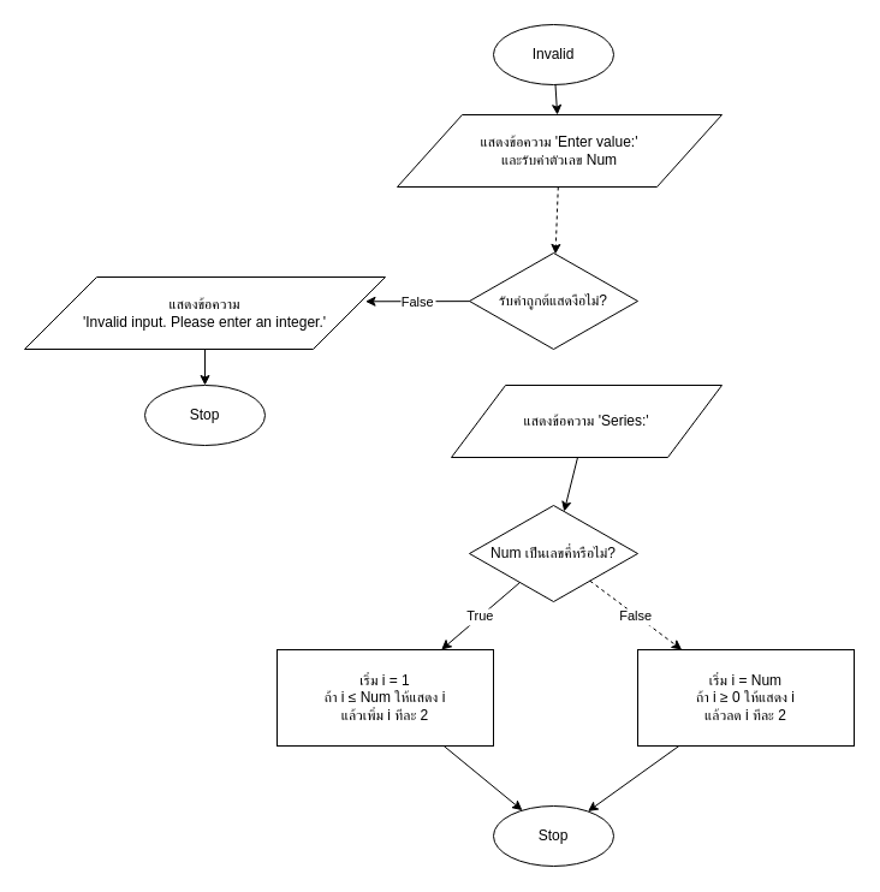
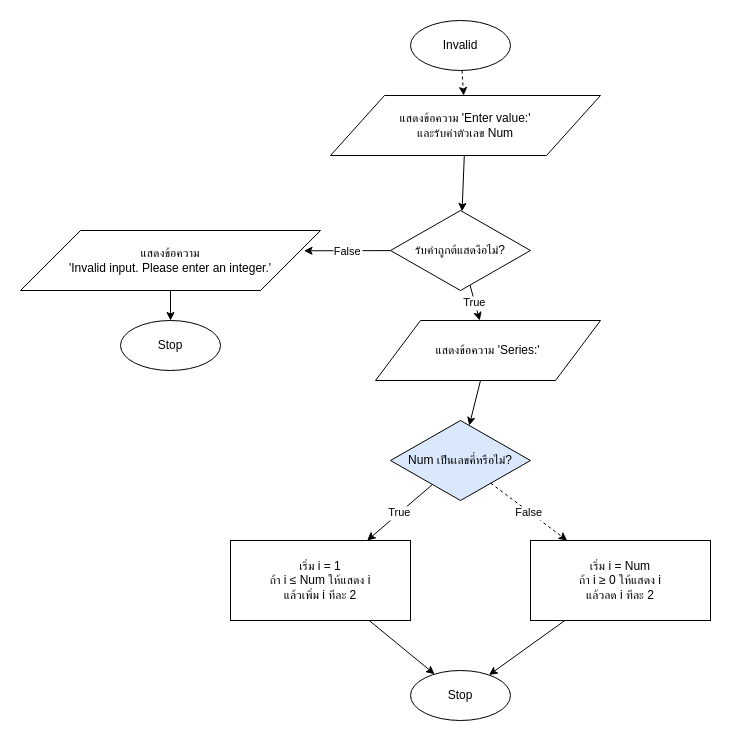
  <mxCell id="0" />
  <mxCell id="1" parent="0" />
  <mxCell id="2" value="Invalid" style="ellipse;whiteSpace=wrap;html=1;aspect=fixed;" vertex="1" parent="1"><mxGeometry x="410" y="20" width="100" height="50" as="geometry" /></mxCell>
  <mxCell id="3" value="แสดงข้อความ 'Enter value:'&#10;และรับค่าตัวเลข Num" style="shape=parallelogram;whiteSpace=wrap;html=1;" vertex="1" parent="1"><mxGeometry x="330" y="95" width="270" height="60" as="geometry" /></mxCell>
  <mxCell id="4" value="รับค่าถูกต้แสดงือไม่?" style="rhombus;whiteSpace=wrap;html=1;aspect=fixed;" vertex="1" parent="1"><mxGeometry x="390" y="210" width="140" height="80" as="geometry" /></mxCell>
  <mxCell id="5" value="แสดงข้อความ&#10;'Invalid input. Please enter an integer.'" style="shape=parallelogram;whiteSpace=wrap;html=1;" vertex="1" parent="1"><mxGeometry x="20" y="230" width="300" height="60" as="geometry" /></mxCell>
  <mxCell id="6" value="Stop" style="ellipse;whiteSpace=wrap;html=1;aspect=fixed;" vertex="1" parent="1"><mxGeometry x="120" y="320" width="100" height="50" as="geometry" /></mxCell>
  <mxCell id="7" value="แสดงข้อความ 'Series:'" style="shape=parallelogram;whiteSpace=wrap;html=1;" vertex="1" parent="1"><mxGeometry x="375" y="320" width="225" height="60" as="geometry" /></mxCell>
- <mxCell id="8" value="Num เป็นเลขคี่หรือไม่?" style="rhombus;whiteSpace=wrap;html=1;aspect=fixed;" vertex="1" parent="1"><mxGeometry x="390" y="420" width="140" height="80" as="geometry" /></mxCell>
+ <mxCell id="8" value="Num เป็นเลขคี่หรือไม่?" style="rhombus;whiteSpace=wrap;html=1;aspect=fixed;fillColor=#dae8fc;" vertex="1" parent="1"><mxGeometry x="390" y="420" width="140" height="80" as="geometry" /></mxCell>
  <mxCell id="9" value="เริ่ม i = 1&#10;ถ้า i ≤ Num ให้แสดง i&#10;แล้วเพิ่ม i ทีละ 2" style="rectangle;whiteSpace=wrap;html=1;" vertex="1" parent="1"><mxGeometry x="230" y="540" width="180" height="80" as="geometry" /></mxCell>
  <mxCell id="10" value="เริ่ม i = Num&#10;ถ้า i ≥ 0 ให้แสดง i&#10;แล้วลด i ทีละ 2" style="rectangle;whiteSpace=wrap;html=1;" vertex="1" parent="1"><mxGeometry x="530" y="540" width="180" height="80" as="geometry" /></mxCell>
  <mxCell id="11" value="Stop" style="ellipse;whiteSpace=wrap;html=1;aspect=fixed;" vertex="1" parent="1"><mxGeometry x="410" y="670" width="100" height="50" as="geometry" /></mxCell>
- <mxCell id="12" edge="1" parent="1" source="2" target="3"><mxGeometry relative="1" as="geometry" /></mxCell>
- <mxCell id="13" edge="1" parent="1" source="3" target="4" style="dashed=1;"><mxGeometry relative="1" as="geometry" /></mxCell>
+ <mxCell id="12" edge="1" parent="1" source="2" target="3" style="dashed=1;"><mxGeometry relative="1" as="geometry" /></mxCell>
+ <mxCell id="13" edge="1" parent="1" source="3" target="4"><mxGeometry relative="1" as="geometry" /></mxCell>
  <mxCell id="14" value="False" style="entryX=0.945;entryY=0.338;entryDx=0;entryDy=0;entryPerimeter=0;" edge="1" parent="1" source="4" target="5"><mxGeometry relative="1" as="geometry" /></mxCell>
  <mxCell id="15" edge="1" parent="1" source="5" target="6"><mxGeometry relative="1" as="geometry" /></mxCell>
+ <mxCell id="16" value="True" edge="1" parent="1" source="4" target="7"><mxGeometry relative="1" as="geometry" /></mxCell>
  <mxCell id="17" edge="1" parent="1" source="7" target="8"><mxGeometry relative="1" as="geometry" /></mxCell>
  <mxCell id="18" value="True" edge="1" parent="1" source="8" target="9"><mxGeometry relative="1" as="geometry" /></mxCell>
  <mxCell id="19" value="False" edge="1" parent="1" source="8" target="10" style="dashed=1;"><mxGeometry relative="1" as="geometry" /></mxCell>
  <mxCell id="20" edge="1" parent="1" source="9" target="11"><mxGeometry relative="1" as="geometry" /></mxCell>
  <mxCell id="21" edge="1" parent="1" source="10" target="11"><mxGeometry relative="1" as="geometry" /></mxCell>
